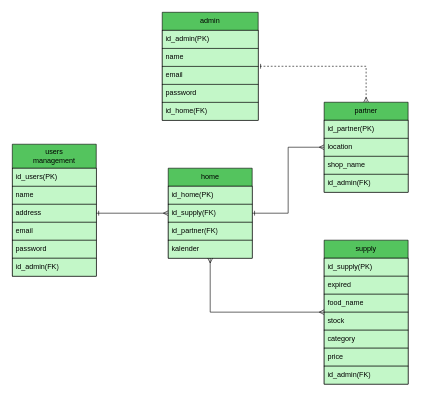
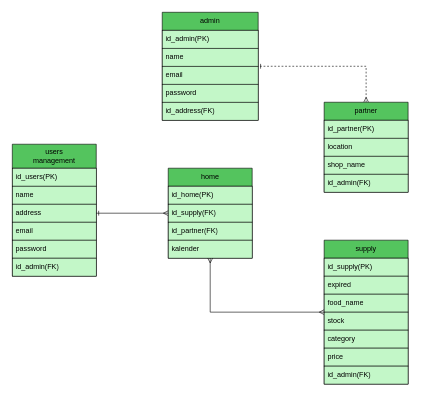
  <mxCell id="0" />
  <mxCell id="1" parent="0" />
  <mxCell id="2" value="admin" style="swimlane;fontStyle=0;childLayout=stackLayout;horizontal=1;startSize=30;horizontalStack=0;resizeParent=1;resizeParentMax=0;resizeLast=0;collapsible=1;marginBottom=0;whiteSpace=wrap;html=1;fillColor=#54C45E;" parent="1" vertex="1"><mxGeometry x="270" y="20" width="160" height="180" as="geometry"><mxRectangle x="300" y="140" width="60" height="30" as="alternateBounds" /></mxGeometry></mxCell>
  <mxCell id="3" value="id_admin(PK)" style="text;strokeColor=default;fillColor=#C3F7C8;align=left;verticalAlign=middle;spacingLeft=4;spacingRight=4;overflow=hidden;points=[[0,0.5],[1,0.5]];portConstraint=eastwest;rotatable=0;whiteSpace=wrap;html=1;strokeWidth=1;" parent="2" vertex="1"><mxGeometry y="30" width="160" height="30" as="geometry" /></mxCell>
  <mxCell id="4" value="name" style="text;strokeColor=default;fillColor=#C3F7C8;align=left;verticalAlign=middle;spacingLeft=4;spacingRight=4;overflow=hidden;points=[[0,0.5],[1,0.5]];portConstraint=eastwest;rotatable=0;whiteSpace=wrap;html=1;strokeWidth=1;" parent="2" vertex="1"><mxGeometry y="60" width="160" height="30" as="geometry" /></mxCell>
  <mxCell id="5" value="email" style="text;strokeColor=default;fillColor=#C3F7C8;align=left;verticalAlign=middle;spacingLeft=4;spacingRight=4;overflow=hidden;points=[[0,0.5],[1,0.5]];portConstraint=eastwest;rotatable=0;whiteSpace=wrap;html=1;resizeWidth=0;strokeWidth=1;" parent="2" vertex="1"><mxGeometry y="90" width="160" height="30" as="geometry" /></mxCell>
  <mxCell id="6" value="password" style="text;strokeColor=default;fillColor=#C3F7C8;align=left;verticalAlign=middle;spacingLeft=4;spacingRight=4;overflow=hidden;points=[[0,0.5],[1,0.5]];portConstraint=eastwest;rotatable=0;whiteSpace=wrap;html=1;resizeWidth=0;strokeWidth=1;" parent="2" vertex="1"><mxGeometry y="120" width="160" height="30" as="geometry" /></mxCell>
- <mxCell id="7" value="id_home(FK)" style="text;strokeColor=default;fillColor=#C3F7C8;align=left;verticalAlign=middle;spacingLeft=4;spacingRight=4;overflow=hidden;points=[[0,0.5],[1,0.5]];portConstraint=eastwest;rotatable=0;whiteSpace=wrap;html=1;resizeWidth=0;strokeWidth=1;" vertex="1" parent="2"><mxGeometry y="150" width="160" height="30" as="geometry" /></mxCell>
- <mxCell id="8" style="edgeStyle=orthogonalEdgeStyle;rounded=0;orthogonalLoop=1;jettySize=auto;html=1;exitX=1;exitY=0.5;exitDx=0;exitDy=0;entryX=0;entryY=0.5;entryDx=0;entryDy=0;startArrow=ERone;startFill=0;endArrow=ERmany;endFill=0;" parent="1" source="9" target="33" edge="1"><mxGeometry relative="1" as="geometry" /></mxCell>
+ <mxCell id="7" value="id_address(FK)" style="text;strokeColor=default;fillColor=#C3F7C8;align=left;verticalAlign=middle;spacingLeft=4;spacingRight=4;overflow=hidden;points=[[0,0.5],[1,0.5]];portConstraint=eastwest;rotatable=0;whiteSpace=wrap;html=1;resizeWidth=0;strokeWidth=1;" vertex="1" parent="2"><mxGeometry y="150" width="160" height="30" as="geometry" /></mxCell>
  <mxCell id="9" value="home" style="swimlane;fontStyle=0;childLayout=stackLayout;horizontal=1;startSize=30;horizontalStack=0;resizeParent=1;resizeParentMax=0;resizeLast=0;collapsible=1;marginBottom=0;whiteSpace=wrap;html=1;fillColor=#54C45E;" parent="1" vertex="1"><mxGeometry x="280" y="280" width="140" height="150" as="geometry"><mxRectangle x="300" y="140" width="60" height="30" as="alternateBounds" /></mxGeometry></mxCell>
  <mxCell id="10" value="id_home(PK)" style="text;strokeColor=default;fillColor=#C3F7C8;align=left;verticalAlign=middle;spacingLeft=4;spacingRight=4;overflow=hidden;points=[[0,0.5],[1,0.5]];portConstraint=eastwest;rotatable=0;whiteSpace=wrap;html=1;" parent="9" vertex="1"><mxGeometry y="30" width="140" height="30" as="geometry" /></mxCell>
  <mxCell id="11" value="id_supply(FK)" style="text;strokeColor=default;fillColor=#C3F7C8;align=left;verticalAlign=middle;spacingLeft=4;spacingRight=4;overflow=hidden;points=[[0,0.5],[1,0.5]];portConstraint=eastwest;rotatable=0;whiteSpace=wrap;html=1;" parent="9" vertex="1"><mxGeometry y="60" width="140" height="30" as="geometry" /></mxCell>
  <mxCell id="12" value="id_partner(FK)" style="text;strokeColor=default;fillColor=#C3F7C8;align=left;verticalAlign=middle;spacingLeft=4;spacingRight=4;overflow=hidden;points=[[0,0.5],[1,0.5]];portConstraint=eastwest;rotatable=0;whiteSpace=wrap;html=1;" parent="9" vertex="1"><mxGeometry y="90" width="140" height="30" as="geometry" /></mxCell>
  <mxCell id="13" value="kalender" style="text;strokeColor=default;fillColor=#C3F7C8;align=left;verticalAlign=middle;spacingLeft=4;spacingRight=4;overflow=hidden;points=[[0,0.5],[1,0.5]];portConstraint=eastwest;rotatable=0;whiteSpace=wrap;html=1;" parent="9" vertex="1"><mxGeometry y="120" width="140" height="30" as="geometry" /></mxCell>
  <mxCell id="14" value="users&lt;div&gt;management&lt;/div&gt;" style="swimlane;fontStyle=0;childLayout=stackLayout;horizontal=1;startSize=40;horizontalStack=0;resizeParent=1;resizeParentMax=0;resizeLast=0;collapsible=1;marginBottom=0;whiteSpace=wrap;html=1;fillColor=#54C45E;" parent="1" vertex="1"><mxGeometry x="20" y="240" width="140" height="220" as="geometry"><mxRectangle x="300" y="140" width="60" height="30" as="alternateBounds" /></mxGeometry></mxCell>
  <mxCell id="15" value="id_users(PK)" style="text;strokeColor=default;fillColor=#C3F7C8;align=left;verticalAlign=middle;spacingLeft=4;spacingRight=4;overflow=hidden;points=[[0,0.5],[1,0.5]];portConstraint=eastwest;rotatable=0;whiteSpace=wrap;html=1;" parent="14" vertex="1"><mxGeometry y="40" width="140" height="30" as="geometry" /></mxCell>
  <mxCell id="16" value="name" style="text;strokeColor=default;fillColor=#C3F7C8;align=left;verticalAlign=middle;spacingLeft=4;spacingRight=4;overflow=hidden;points=[[0,0.5],[1,0.5]];portConstraint=eastwest;rotatable=0;whiteSpace=wrap;html=1;" parent="14" vertex="1"><mxGeometry y="70" width="140" height="30" as="geometry" /></mxCell>
  <mxCell id="17" value="address" style="text;strokeColor=default;fillColor=#C3F7C8;align=left;verticalAlign=middle;spacingLeft=4;spacingRight=4;overflow=hidden;points=[[0,0.5],[1,0.5]];portConstraint=eastwest;rotatable=0;whiteSpace=wrap;html=1;" parent="14" vertex="1"><mxGeometry y="100" width="140" height="30" as="geometry" /></mxCell>
  <mxCell id="18" value="email" style="text;strokeColor=default;fillColor=#C3F7C8;align=left;verticalAlign=middle;spacingLeft=4;spacingRight=4;overflow=hidden;points=[[0,0.5],[1,0.5]];portConstraint=eastwest;rotatable=0;whiteSpace=wrap;html=1;" parent="14" vertex="1"><mxGeometry y="130" width="140" height="30" as="geometry" /></mxCell>
  <mxCell id="19" value="password" style="text;strokeColor=default;fillColor=#C3F7C8;align=left;verticalAlign=middle;spacingLeft=4;spacingRight=4;overflow=hidden;points=[[0,0.5],[1,0.5]];portConstraint=eastwest;rotatable=0;whiteSpace=wrap;html=1;" parent="14" vertex="1"><mxGeometry y="160" width="140" height="30" as="geometry" /></mxCell>
  <mxCell id="20" value="id_admin(FK)" style="text;strokeColor=default;fillColor=#C3F7C8;align=left;verticalAlign=middle;spacingLeft=4;spacingRight=4;overflow=hidden;points=[[0,0.5],[1,0.5]];portConstraint=eastwest;rotatable=0;whiteSpace=wrap;html=1;" vertex="1" parent="14"><mxGeometry y="190" width="140" height="30" as="geometry" /></mxCell>
  <mxCell id="21" style="edgeStyle=orthogonalEdgeStyle;rounded=0;orthogonalLoop=1;jettySize=auto;html=1;exitX=0;exitY=0.5;exitDx=0;exitDy=0;entryX=0.5;entryY=1;entryDx=0;entryDy=0;endArrow=ERmany;endFill=0;startArrow=ERmany;startFill=0;" parent="1" source="22" target="9" edge="1"><mxGeometry relative="1" as="geometry" /></mxCell>
  <mxCell id="22" value="supply" style="swimlane;fontStyle=0;childLayout=stackLayout;horizontal=1;startSize=30;horizontalStack=0;resizeParent=1;resizeParentMax=0;resizeLast=0;collapsible=1;marginBottom=0;whiteSpace=wrap;html=1;fillColor=#54C45E;strokeColor=default;" parent="1" vertex="1"><mxGeometry x="540" y="400" width="140" height="240" as="geometry"><mxRectangle x="300" y="140" width="60" height="30" as="alternateBounds" /></mxGeometry></mxCell>
  <mxCell id="23" value="id_supply(PK)" style="text;strokeColor=default;fillColor=#C3F7C8;align=left;verticalAlign=middle;spacingLeft=4;spacingRight=4;overflow=hidden;points=[[0,0.5],[1,0.5]];portConstraint=eastwest;rotatable=0;whiteSpace=wrap;html=1;" parent="22" vertex="1"><mxGeometry y="30" width="140" height="30" as="geometry" /></mxCell>
  <mxCell id="24" value="expired" style="text;strokeColor=default;fillColor=#C3F7C8;align=left;verticalAlign=middle;spacingLeft=4;spacingRight=4;overflow=hidden;points=[[0,0.5],[1,0.5]];portConstraint=eastwest;rotatable=0;whiteSpace=wrap;html=1;" parent="22" vertex="1"><mxGeometry y="60" width="140" height="30" as="geometry" /></mxCell>
  <mxCell id="25" value="food_name" style="text;strokeColor=default;fillColor=#C3F7C8;align=left;verticalAlign=middle;spacingLeft=4;spacingRight=4;overflow=hidden;points=[[0,0.5],[1,0.5]];portConstraint=eastwest;rotatable=0;whiteSpace=wrap;html=1;" parent="22" vertex="1"><mxGeometry y="90" width="140" height="30" as="geometry" /></mxCell>
  <mxCell id="26" value="stock" style="text;strokeColor=default;fillColor=#C3F7C8;align=left;verticalAlign=middle;spacingLeft=4;spacingRight=4;overflow=hidden;points=[[0,0.5],[1,0.5]];portConstraint=eastwest;rotatable=0;whiteSpace=wrap;html=1;" parent="22" vertex="1"><mxGeometry y="120" width="140" height="30" as="geometry" /></mxCell>
  <mxCell id="27" value="category" style="text;strokeColor=default;fillColor=#C3F7C8;align=left;verticalAlign=middle;spacingLeft=4;spacingRight=4;overflow=hidden;points=[[0,0.5],[1,0.5]];portConstraint=eastwest;rotatable=0;whiteSpace=wrap;html=1;" parent="22" vertex="1"><mxGeometry y="150" width="140" height="30" as="geometry" /></mxCell>
  <mxCell id="28" value="price" style="text;strokeColor=default;fillColor=#C3F7C8;align=left;verticalAlign=middle;spacingLeft=4;spacingRight=4;overflow=hidden;points=[[0,0.5],[1,0.5]];portConstraint=eastwest;rotatable=0;whiteSpace=wrap;html=1;" parent="22" vertex="1"><mxGeometry y="180" width="140" height="30" as="geometry" /></mxCell>
  <mxCell id="29" value="id_admin(FK)" style="text;strokeColor=default;fillColor=#C3F7C8;align=left;verticalAlign=middle;spacingLeft=4;spacingRight=4;overflow=hidden;points=[[0,0.5],[1,0.5]];portConstraint=eastwest;rotatable=0;whiteSpace=wrap;html=1;" vertex="1" parent="22"><mxGeometry y="210" width="140" height="30" as="geometry" /></mxCell>
  <mxCell id="30" style="edgeStyle=orthogonalEdgeStyle;rounded=0;orthogonalLoop=1;jettySize=auto;html=1;exitX=0.5;exitY=0;exitDx=0;exitDy=0;entryX=1;entryY=0.5;entryDx=0;entryDy=0;startArrow=ERmany;startFill=0;endArrow=ERone;endFill=0;dashed=1;" parent="1" source="31" target="2" edge="1"><mxGeometry relative="1" as="geometry" /></mxCell>
  <mxCell id="31" value="partner" style="swimlane;fontStyle=0;childLayout=stackLayout;horizontal=1;startSize=30;horizontalStack=0;resizeParent=1;resizeParentMax=0;resizeLast=0;collapsible=1;marginBottom=0;whiteSpace=wrap;html=1;fillColor=#54C45E;" parent="1" vertex="1"><mxGeometry x="540" y="170" width="140" height="150" as="geometry"><mxRectangle x="300" y="140" width="60" height="30" as="alternateBounds" /></mxGeometry></mxCell>
  <mxCell id="32" value="id_partner(PK)" style="text;strokeColor=default;fillColor=#C3F7C8;align=left;verticalAlign=middle;spacingLeft=4;spacingRight=4;overflow=hidden;points=[[0,0.5],[1,0.5]];portConstraint=eastwest;rotatable=0;whiteSpace=wrap;html=1;" parent="31" vertex="1"><mxGeometry y="30" width="140" height="30" as="geometry" /></mxCell>
  <mxCell id="33" value="location" style="text;strokeColor=default;fillColor=#C3F7C8;align=left;verticalAlign=middle;spacingLeft=4;spacingRight=4;overflow=hidden;points=[[0,0.5],[1,0.5]];portConstraint=eastwest;rotatable=0;whiteSpace=wrap;html=1;" parent="31" vertex="1"><mxGeometry y="60" width="140" height="30" as="geometry" /></mxCell>
  <mxCell id="34" value="shop_name" style="text;strokeColor=default;fillColor=#C3F7C8;align=left;verticalAlign=middle;spacingLeft=4;spacingRight=4;overflow=hidden;points=[[0,0.5],[1,0.5]];portConstraint=eastwest;rotatable=0;whiteSpace=wrap;html=1;" parent="31" vertex="1"><mxGeometry y="90" width="140" height="30" as="geometry" /></mxCell>
  <mxCell id="35" value="id_admin(FK)" style="text;strokeColor=default;fillColor=#C3F7C8;align=left;verticalAlign=middle;spacingLeft=4;spacingRight=4;overflow=hidden;points=[[0,0.5],[1,0.5]];portConstraint=eastwest;rotatable=0;whiteSpace=wrap;html=1;" vertex="1" parent="31"><mxGeometry y="120" width="140" height="30" as="geometry" /></mxCell>
  <mxCell id="36" style="rounded=0;orthogonalLoop=1;jettySize=auto;html=1;exitX=1;exitY=0.5;exitDx=0;exitDy=0;entryX=0;entryY=0.5;entryDx=0;entryDy=0;startArrow=ERone;startFill=0;endArrow=ERmany;endFill=0;" parent="1" source="17" target="9" edge="1"><mxGeometry relative="1" as="geometry" /></mxCell>
